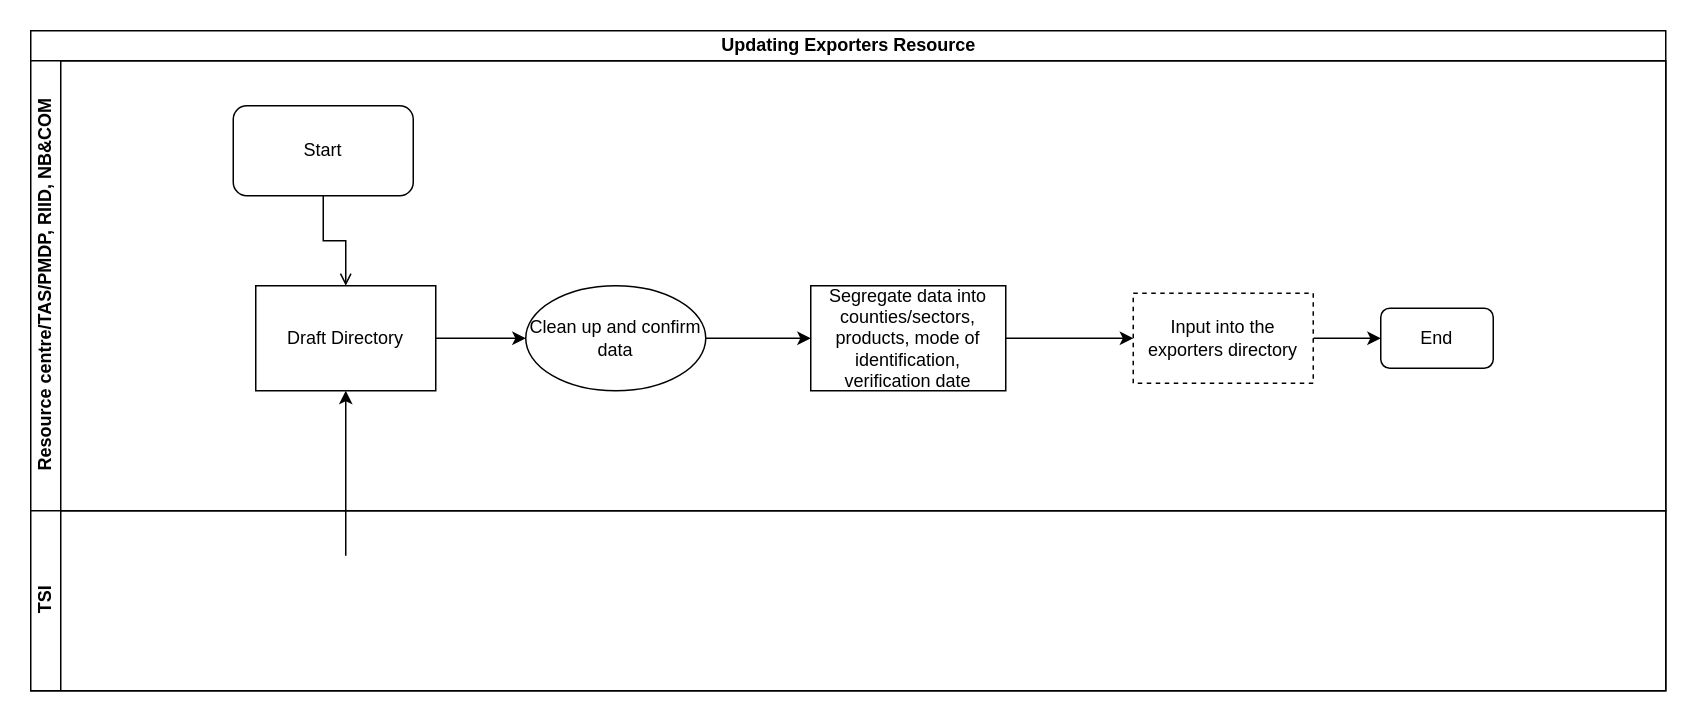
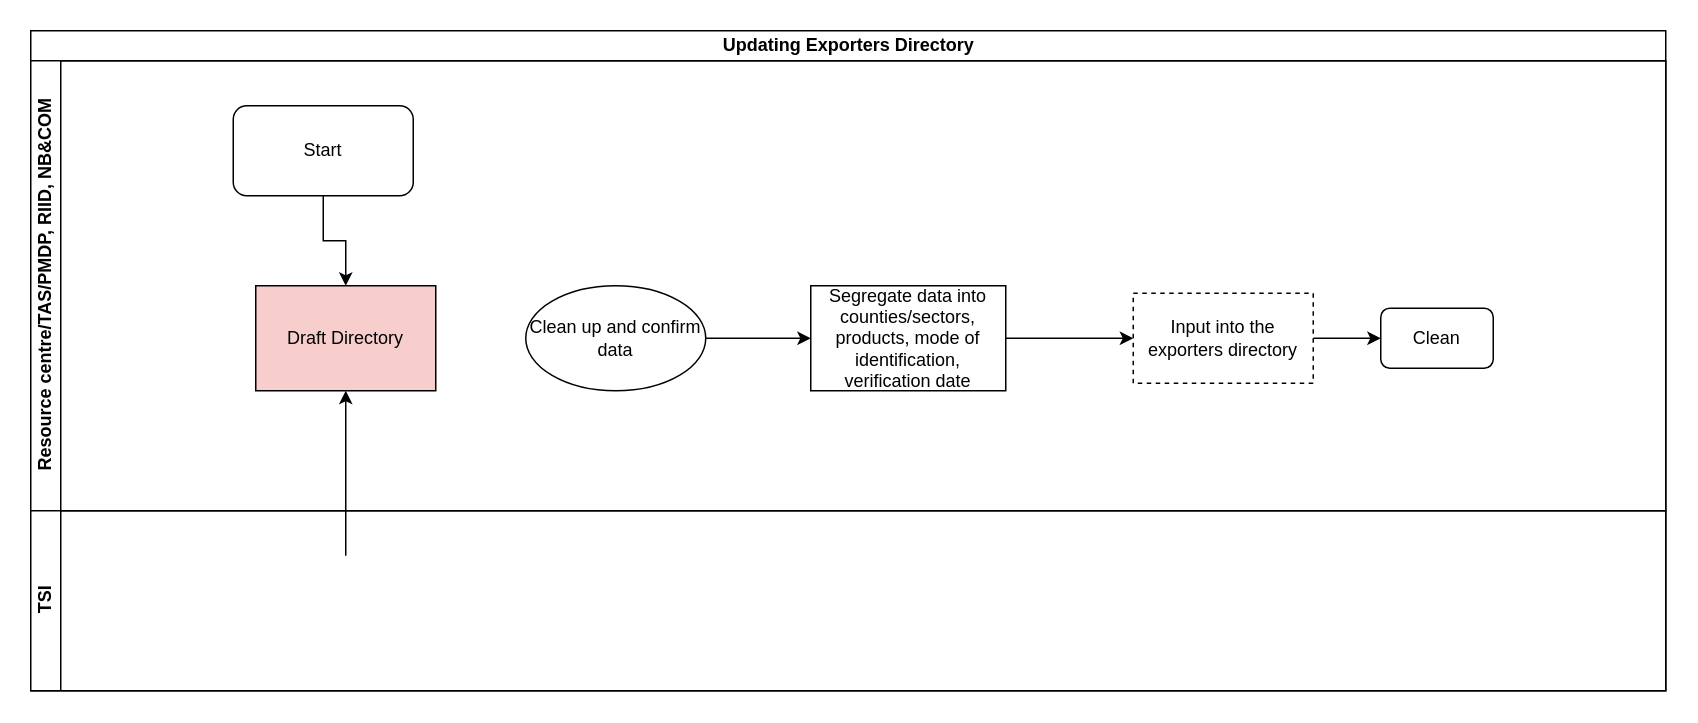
  <mxCell id="0" />
  <mxCell id="1" parent="0" />
- <mxCell id="2" value="Updating Exporters Resource" style="swimlane;html=1;childLayout=stackLayout;resizeParent=1;resizeParentMax=0;horizontal=1;startSize=20;horizontalStack=0;" parent="1" vertex="1"><mxGeometry x="20" y="20" width="1090" height="440" as="geometry" /></mxCell>
+ <mxCell id="2" value="Updating Exporters Directory" style="swimlane;html=1;childLayout=stackLayout;resizeParent=1;resizeParentMax=0;horizontal=1;startSize=20;horizontalStack=0;" parent="1" vertex="1"><mxGeometry x="20" y="20" width="1090" height="440" as="geometry" /></mxCell>
  <mxCell id="3" value="Resource centre/TAS/PMDP, RIID, NB&amp;amp;COM" style="swimlane;html=1;startSize=20;horizontal=0;" parent="2" vertex="1"><mxGeometry y="20" width="1090" height="300" as="geometry" /></mxCell>
  <mxCell id="4" value="Start" style="rounded=1;whiteSpace=wrap;html=1;" parent="3" vertex="1"><mxGeometry x="135" y="30" width="120" height="60" as="geometry" /></mxCell>
- <mxCell id="5" value="End" style="rounded=1;whiteSpace=wrap;html=1;" parent="3" vertex="1"><mxGeometry x="900" y="165" width="75" height="40" as="geometry" /></mxCell>
- <mxCell id="6" value="Draft Directory" style="rounded=0;whiteSpace=wrap;html=1;" parent="3" vertex="1"><mxGeometry x="150" y="150" width="120" height="70" as="geometry" /></mxCell>
- <mxCell id="7" value="" style="edgeStyle=orthogonalEdgeStyle;rounded=0;orthogonalLoop=1;jettySize=auto;html=1;entryX=0.5;entryY=0;entryDx=0;entryDy=0;endArrow=open;" parent="3" source="4" target="6" edge="1"><mxGeometry relative="1" as="geometry"><mxPoint x="210" y="170" as="targetPoint" /></mxGeometry></mxCell>
+ <mxCell id="5" value="Clean" style="rounded=1;whiteSpace=wrap;html=1;" parent="3" vertex="1"><mxGeometry x="900" y="165" width="75" height="40" as="geometry" /></mxCell>
+ <mxCell id="6" value="Draft Directory" style="rounded=0;whiteSpace=wrap;html=1;fillColor=#f8cecc;" parent="3" vertex="1"><mxGeometry x="150" y="150" width="120" height="70" as="geometry" /></mxCell>
+ <mxCell id="7" value="" style="edgeStyle=orthogonalEdgeStyle;rounded=0;orthogonalLoop=1;jettySize=auto;html=1;entryX=0.5;entryY=0;entryDx=0;entryDy=0;" parent="3" source="4" target="6" edge="1"><mxGeometry relative="1" as="geometry"><mxPoint x="210" y="170" as="targetPoint" /></mxGeometry></mxCell>
  <mxCell id="8" value="TSI" style="swimlane;html=1;startSize=20;horizontal=0;" parent="2" vertex="1"><mxGeometry y="320" width="1090" height="120" as="geometry" /></mxCell>
  <mxCell id="9" value="" style="endArrow=classic;html=1;entryX=0.5;entryY=1;entryDx=0;entryDy=0;" parent="2" target="6" edge="1"><mxGeometry width="50" height="50" relative="1" as="geometry"><mxPoint x="210" y="350" as="sourcePoint" /><mxPoint x="510" y="410" as="targetPoint" /></mxGeometry></mxCell>
  <mxCell id="10" value="" style="edgeStyle=orthogonalEdgeStyle;rounded=0;orthogonalLoop=1;jettySize=auto;html=1;" parent="1" source="11" target="14" edge="1"><mxGeometry relative="1" as="geometry" /></mxCell>
  <mxCell id="11" value="Clean up and confirm data" style="ellipse;whiteSpace=wrap;html=1;" parent="1" vertex="1"><mxGeometry x="350" y="190" width="120" height="70" as="geometry" /></mxCell>
- <mxCell id="12" value="" style="edgeStyle=orthogonalEdgeStyle;rounded=0;orthogonalLoop=1;jettySize=auto;html=1;" parent="1" source="6" target="11" edge="1"><mxGeometry relative="1" as="geometry" /></mxCell>
  <mxCell id="13" value="" style="edgeStyle=orthogonalEdgeStyle;rounded=0;orthogonalLoop=1;jettySize=auto;html=1;" parent="1" source="14" target="16" edge="1"><mxGeometry relative="1" as="geometry" /></mxCell>
  <mxCell id="14" value="Segregate data into counties/sectors, products, mode of identification, verification date" style="whiteSpace=wrap;html=1;rounded=0;" parent="1" vertex="1"><mxGeometry x="540" y="190" width="130" height="70" as="geometry" /></mxCell>
  <mxCell id="15" value="" style="edgeStyle=orthogonalEdgeStyle;rounded=0;orthogonalLoop=1;jettySize=auto;html=1;" parent="1" source="16" edge="1"><mxGeometry relative="1" as="geometry"><mxPoint x="920" y="225" as="targetPoint" /></mxGeometry></mxCell>
  <mxCell id="16" value="Input into the exporters directory" style="whiteSpace=wrap;html=1;rounded=0;dashed=1;" parent="1" vertex="1"><mxGeometry x="755" y="195" width="120" height="60" as="geometry" /></mxCell>
